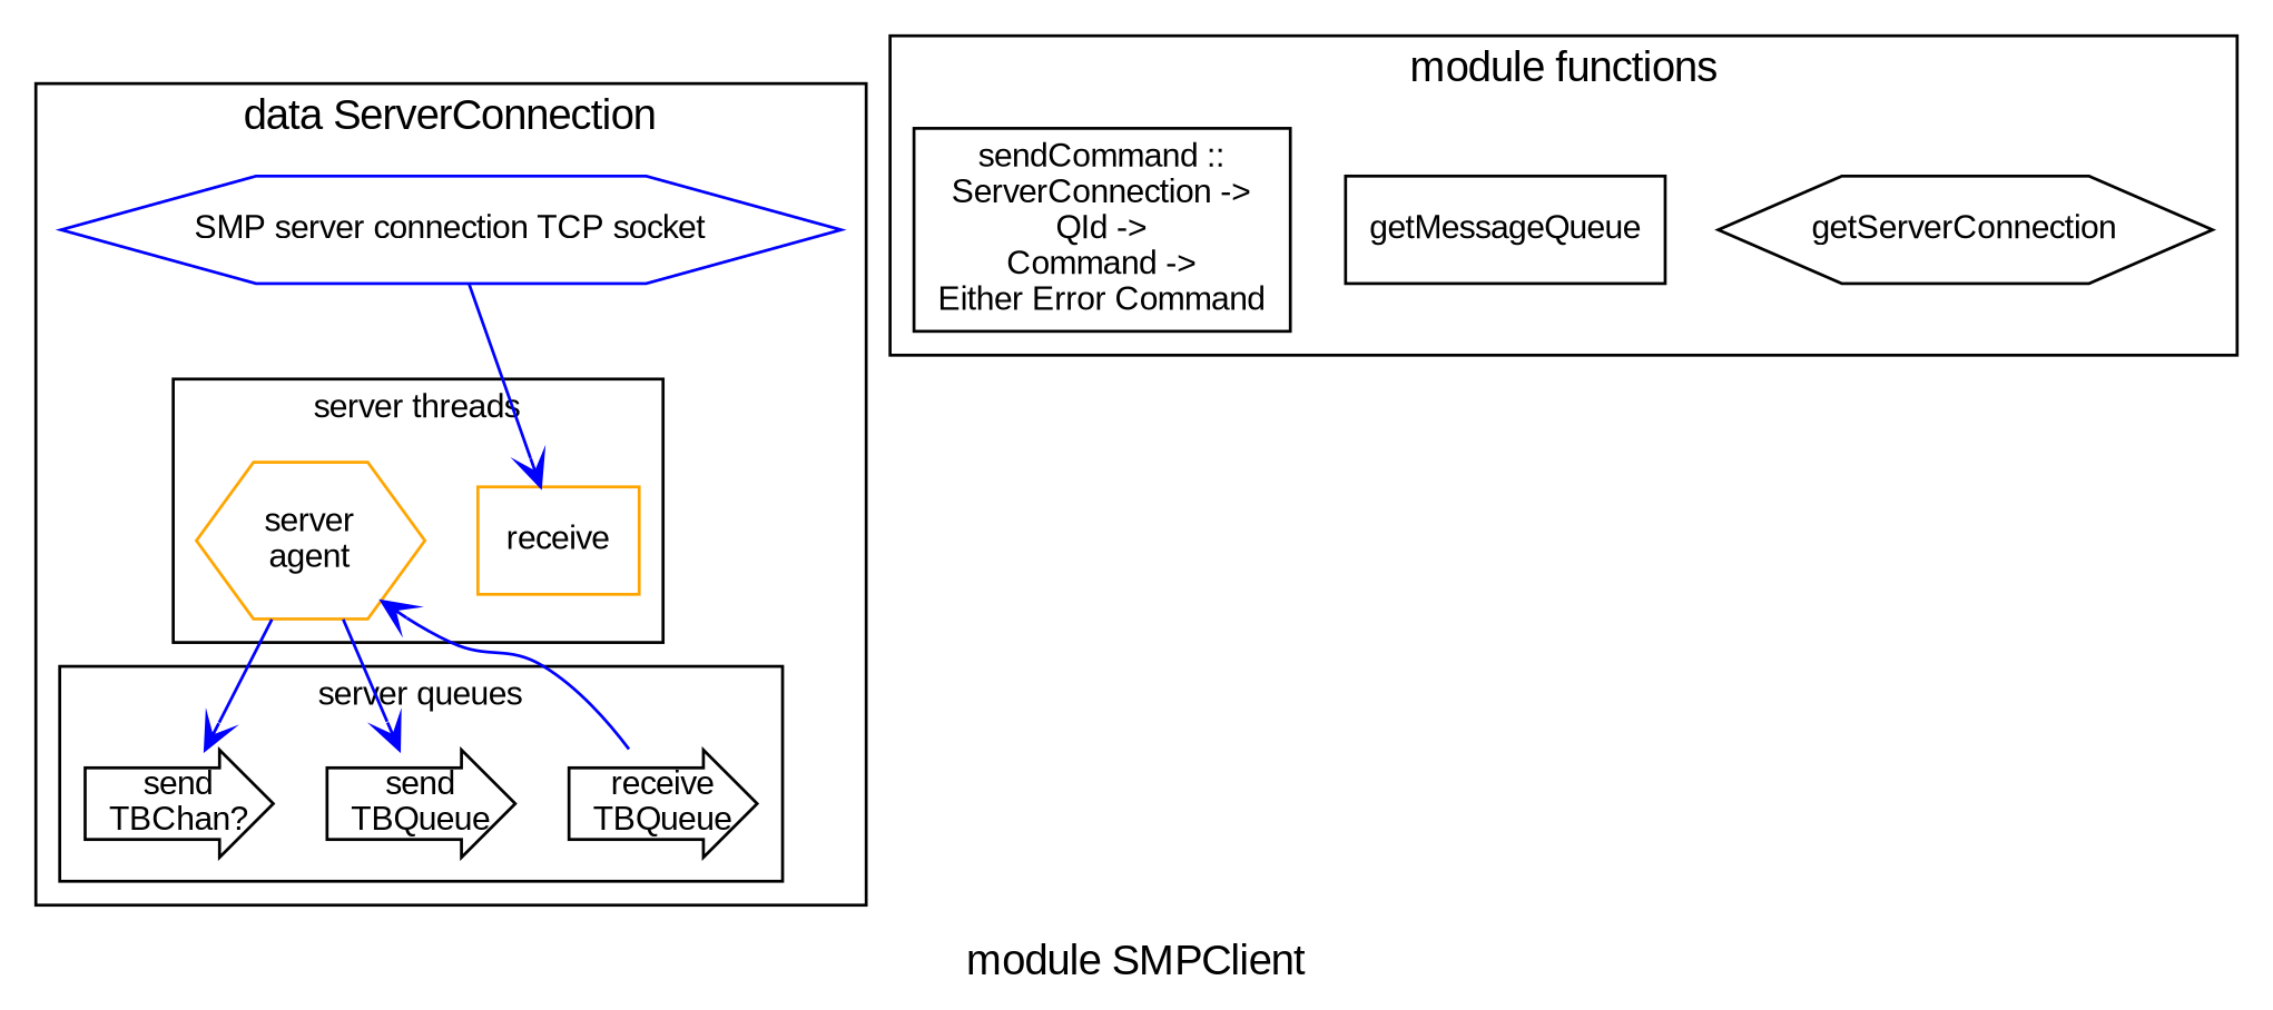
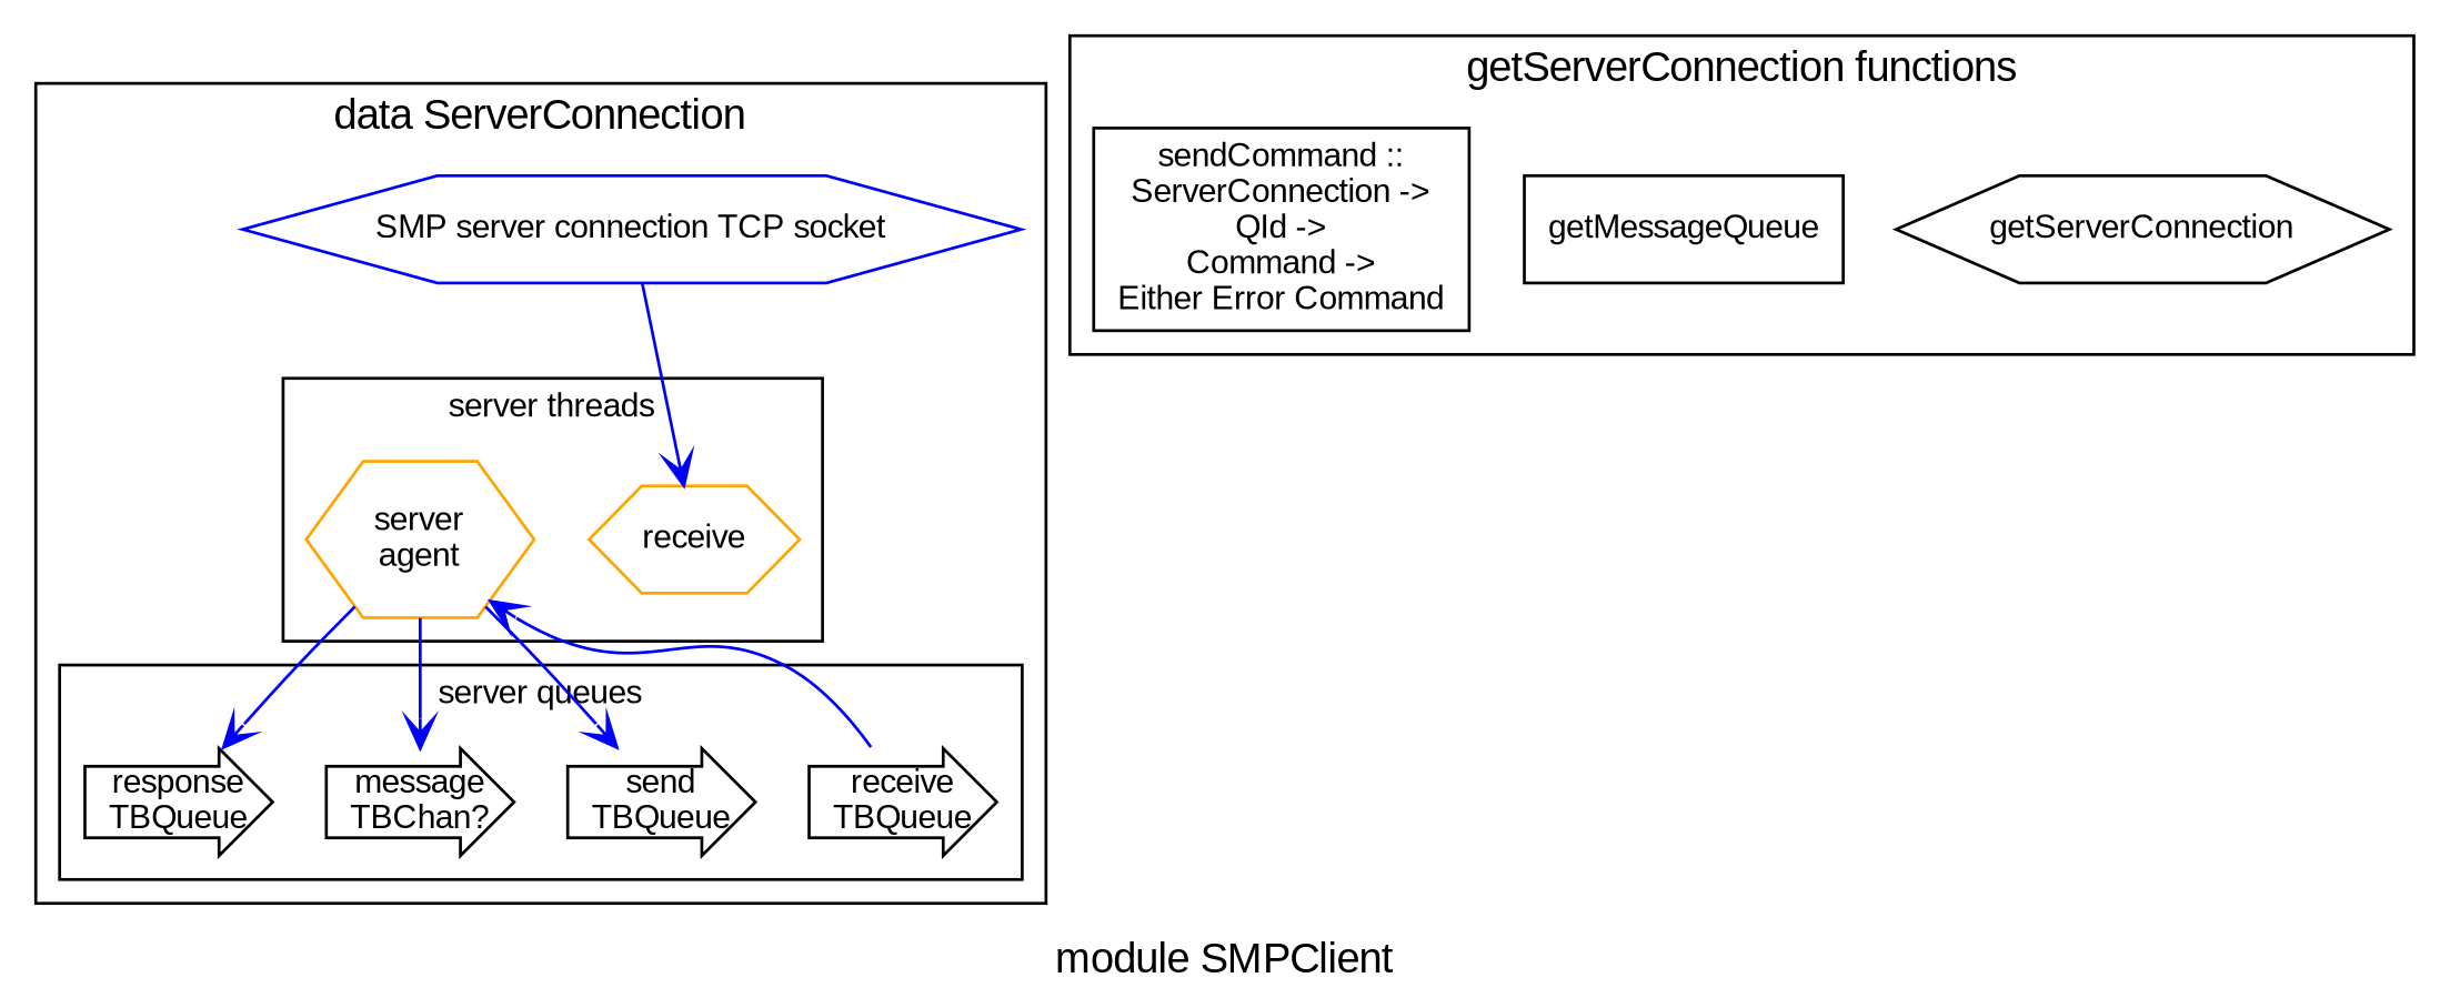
  digraph {
    fontname=arial
    label="module SMPClient"
    node [fontname=arial fontsize=11 shape=hexagon]
    edge [arrowhead=open arrowtail=open color=blue fontname=arial fontsize=10]
-   n1 [color=orange label=receive shape=box]
+   n1 [color=orange label=receive]
    n2 [color=orange label="server\nagent"]
    n3 [label="receive\nTBQueue" shape=rarrow]
    n4 [label="send\nTBQueue" shape=rarrow]
-   n5 [label="send\nTBChan?" shape=rarrow]
+   n5 [label="message\nTBChan?" shape=rarrow]
+   n6 [label="response\nTBQueue" shape=rarrow]
    n7 [color=blue label="SMP server connection TCP socket"]
    getServerConnection
    n9 [label=getMessageQueue shape=box]
    n10 [label="sendCommand ::\nServerConnection ->\nQId ->\nCommand ->\nEither Error Command" shape=box]
    subgraph cluster_1 {
      label="data ServerConnection"
      n7
      subgraph cluster_2 {
        fontsize=11
        label="server threads"
        n1
        n2
      }
      subgraph cluster_3 {
        fontsize=11
        label="server queues"
        n3
        n4
        n5
+       n6
      }
    }
    subgraph cluster_4 {
-     label="module functions"
+     label="getServerConnection functions"
      getServerConnection
      n9
      n10
    }
    n2 -> n4
    n2 -> n5
+   n2 -> n6
    n3 -> n2
    n7 -> n1
  }
